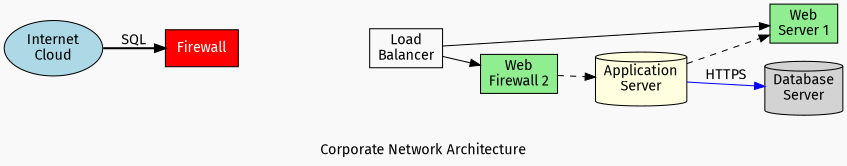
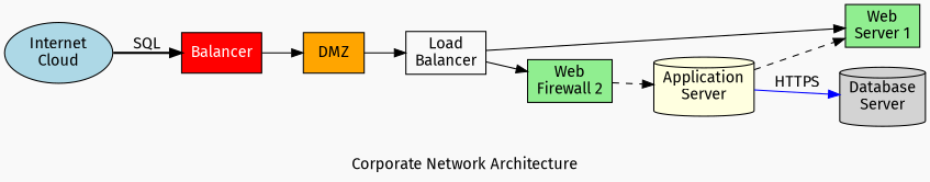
  digraph {
    bgcolor="#f9f9f9"
    fontname="Fira Sans"
    label="Corporate Network Architecture"
    rankdir=LR
    node [fillcolor=lightgreen fontname="Fira Sans" shape=box style=filled]
    edge [fontname="Fira Sans"]
    n1 [fillcolor=lightblue label="Internet\nCloud" shape=ellipse]
-   n2 [fillcolor=red fontcolor=white label=Firewall]
+   n2 [fillcolor=red fontcolor=white label=Balancer]
+   n3 [fillcolor=orange label=DMZ]
    n4 [label="Load\nBalancer" fillcolor="" style=""]
    n5 [label="Web\nServer 1"]
    n6 [label="Web\nFirewall 2"]
    n7 [fillcolor=lightyellow label="Application\nServer" shape=cylinder]
    n8 [fillcolor=lightgray label="Database\nServer" shape=cylinder]
    n1 -> n2 [label=SQL penwidth=2]
+   n2 -> n3
+   n3 -> n4
    n4 -> n5
    n4 -> n6
    n6 -> n7 [style=dashed]
    n7 -> n5 [style=dashed]
    n7 -> n8 [color=blue label=HTTPS]
  }
